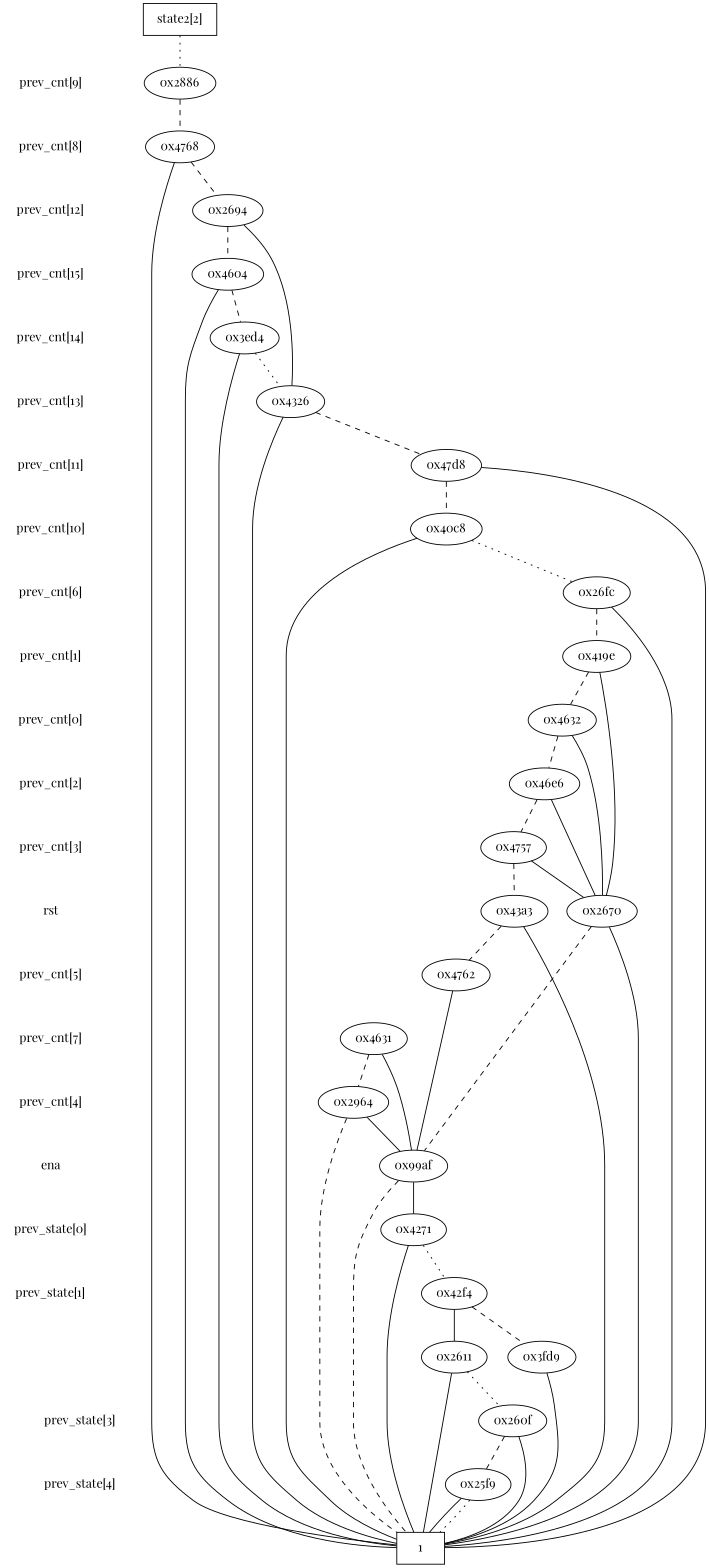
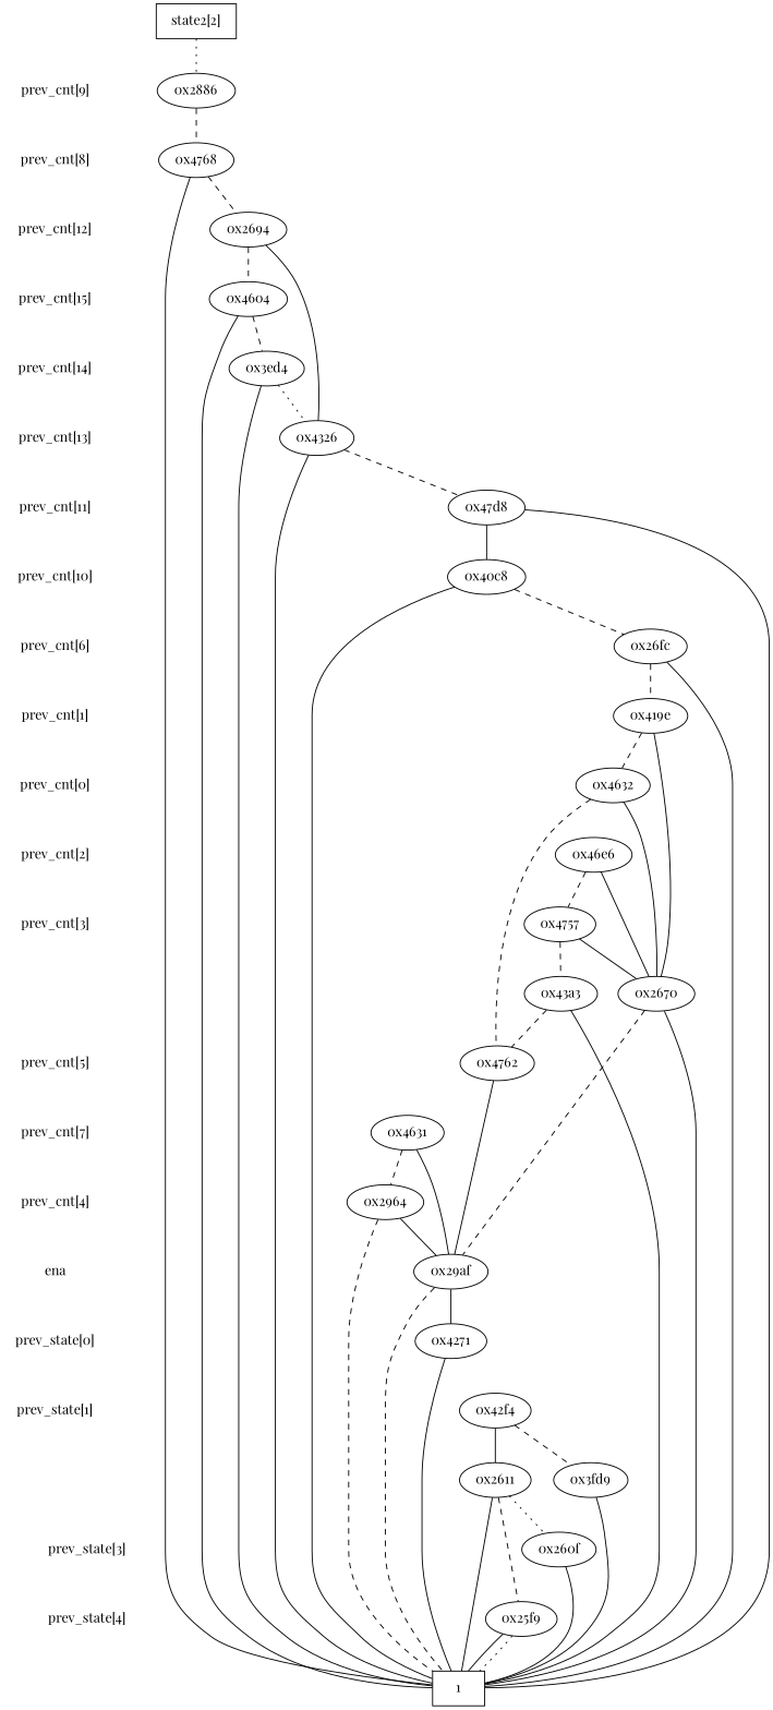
  digraph {
    fontname="Playfair Display"
    node [fontname="Playfair Display"]
    edge [dir=none fontname="Playfair Display"]
    "CONST NODES" [shape=plaintext style=invis]
    " prev_cnt[9] " [shape=plaintext]
    " prev_cnt[8] " [shape=plaintext]
    " prev_cnt[12] " [shape=plaintext]
    " prev_cnt[15] " [shape=plaintext]
    " prev_cnt[14] " [shape=plaintext]
    " prev_cnt[13] " [shape=plaintext]
    " prev_cnt[11] " [shape=plaintext]
    " prev_cnt[10] " [shape=plaintext]
    " prev_cnt[6] " [shape=plaintext]
    " prev_cnt[1] " [shape=plaintext]
    " prev_cnt[0] " [shape=plaintext]
    " prev_cnt[2] " [shape=plaintext]
    " prev_cnt[3] " [shape=plaintext]
-   " rst " [shape=plaintext]
    " prev_cnt[5] " [shape=plaintext]
    " prev_cnt[7] " [shape=plaintext]
    " prev_cnt[4] " [shape=plaintext]
    " ena " [shape=plaintext]
    " prev_state[0] " [shape=plaintext]
    " prev_state[1] " [shape=plaintext]
    " prev_state[3] " [shape=plaintext]
    " prev_state[4] " [shape=plaintext]
    "  state2[2]  " [shape=box]
    "0x2886"
    "0x4768"
    "0x2694"
    "0x4604"
    "0x3ed4"
    "0x4326"
    "0x47d8"
    "0x40c8"
    "0x26fc"
    "0x419e"
    "0x4632"
    "0x46e6"
    "0x4757"
    "0x43a3"
    "0x2670"
    "0x4762"
    "0x4631"
    "0x2964"
-   "0x29af" [label="0x99af"]
+   "0x29af"
    "0x4271"
    "0x42f4"
    "0x3fd9"
    "0x2611"
    "0x260f"
    "0x25f9"
    n50 [label=1 shape=box]
    subgraph sub_1 {
      "CONST NODES"
      " prev_cnt[9] "
      " prev_cnt[8] "
      " prev_cnt[12] "
      " prev_cnt[15] "
      " prev_cnt[14] "
      " prev_cnt[13] "
      " prev_cnt[11] "
      " prev_cnt[10] "
      " prev_cnt[6] "
      " prev_cnt[1] "
      " prev_cnt[0] "
      " prev_cnt[2] "
      " prev_cnt[3] "
-     " rst "
      " prev_cnt[5] "
      " prev_cnt[7] "
      " prev_cnt[4] "
      " ena "
      " prev_state[0] "
      " prev_state[1] "
      " prev_state[3] "
      " prev_state[4] "
    }
    subgraph sub_2 {
      rank=same
      "  state2[2]  "
    }
    subgraph sub_3 {
      rank=same
      " prev_cnt[9] "
      "0x2886"
    }
    subgraph sub_4 {
      rank=same
      " prev_cnt[8] "
      "0x4768"
    }
    subgraph sub_5 {
      rank=same
      " prev_cnt[12] "
      "0x2694"
    }
    subgraph sub_6 {
      rank=same
      " prev_cnt[15] "
      "0x4604"
    }
    subgraph sub_7 {
      rank=same
      " prev_cnt[14] "
      "0x3ed4"
    }
    subgraph sub_8 {
      rank=same
      " prev_cnt[13] "
      "0x4326"
    }
    subgraph sub_9 {
      rank=same
      " prev_cnt[11] "
      "0x47d8"
    }
    subgraph sub_10 {
      rank=same
      " prev_cnt[10] "
      "0x40c8"
    }
    subgraph sub_11 {
      rank=same
      " prev_cnt[6] "
      "0x26fc"
    }
    subgraph sub_12 {
      rank=same
      " prev_cnt[1] "
      "0x419e"
    }
    subgraph sub_13 {
      rank=same
      " prev_cnt[0] "
      "0x4632"
    }
    subgraph sub_14 {
      rank=same
      " prev_cnt[2] "
      "0x46e6"
    }
    subgraph sub_15 {
      rank=same
      " prev_cnt[3] "
      "0x4757"
    }
    subgraph sub_16 {
      rank=same
-     " rst "
      "0x43a3"
      "0x2670"
    }
    subgraph sub_17 {
      rank=same
      " prev_cnt[5] "
      "0x4762"
    }
    subgraph sub_18 {
      rank=same
      " prev_cnt[7] "
      "0x4631"
    }
    subgraph sub_19 {
      rank=same
      " prev_cnt[4] "
      "0x2964"
    }
    subgraph sub_20 {
      rank=same
      " ena "
      "0x29af"
    }
    subgraph sub_21 {
      rank=same
      " prev_state[0] "
      "0x4271"
    }
    subgraph sub_22 {
      rank=same
      " prev_state[1] "
      "0x42f4"
    }
    subgraph sub_23 {
      rank=same
      "0x3fd9"
      "0x2611"
    }
    subgraph sub_24 {
      rank=same
      " prev_state[3] "
      "0x260f"
    }
    subgraph sub_25 {
      rank=same
      " prev_state[4] "
      "0x25f9"
    }
    subgraph sub_26 {
      rank=same
      "CONST NODES"
      subgraph sub_27 {
        rank=same
        n50
      }
    }
    " prev_cnt[9] " -> " prev_cnt[8] " [style=invis]
    " prev_cnt[8] " -> " prev_cnt[12] " [style=invis]
    " prev_cnt[12] " -> " prev_cnt[15] " [style=invis]
    " prev_cnt[15] " -> " prev_cnt[14] " [style=invis]
    " prev_cnt[14] " -> " prev_cnt[13] " [style=invis]
    " prev_cnt[13] " -> " prev_cnt[11] " [style=invis]
    " prev_cnt[11] " -> " prev_cnt[10] " [style=invis]
    " prev_cnt[10] " -> " prev_cnt[6] " [style=invis]
    " prev_cnt[6] " -> " prev_cnt[1] " [style=invis]
    " prev_cnt[1] " -> " prev_cnt[0] " [style=invis]
    " prev_cnt[0] " -> " prev_cnt[2] " [style=invis]
    " prev_cnt[2] " -> " prev_cnt[3] " [style=invis]
-   " prev_cnt[3] " -> " rst " [style=invis]
-   " rst " -> " prev_cnt[5] " [style=invis]
    " prev_cnt[5] " -> " prev_cnt[7] " [style=invis]
    " prev_cnt[7] " -> " prev_cnt[4] " [style=invis]
    " prev_cnt[4] " -> " ena " [style=invis]
    " ena " -> " prev_state[0] " [style=invis]
    " prev_state[0] " -> " prev_state[1] " [style=invis]
    " prev_state[3] " -> " prev_state[4] " [style=invis]
    " prev_state[4] " -> "CONST NODES" [style=invis]
    "  state2[2]  " -> "0x2886" [style=dotted]
    "0x2886" -> "0x4768" [style=dashed]
    "0x4768" -> "0x2694" [style=dashed]
    "0x4768" -> n50
    "0x2694" -> "0x4604" [style=dashed]
    "0x2694" -> "0x4326"
    "0x4604" -> "0x3ed4" [style=dashed]
    "0x4604" -> n50
    "0x3ed4" -> "0x4326" [style=dotted]
    "0x3ed4" -> n50
    "0x4326" -> "0x47d8" [style=dashed]
    "0x4326" -> n50
-   "0x47d8" -> "0x40c8" [style=dashed]
+   "0x47d8" -> "0x40c8" [style=solid]
    "0x47d8" -> n50
-   "0x40c8" -> "0x26fc" [style=dotted]
+   "0x40c8" -> "0x26fc" [style=dashed]
    "0x40c8" -> n50
    "0x26fc" -> "0x419e" [style=dashed]
    "0x26fc" -> n50
    "0x419e" -> "0x4632" [style=dashed]
    "0x419e" -> "0x2670"
-   "0x4632" -> "0x46e6" [style=dashed]
+   "0x4632" -> "0x4762" [style=dashed]
    "0x4632" -> "0x2670"
    "0x46e6" -> "0x4757" [style=dashed]
    "0x46e6" -> "0x2670"
    "0x4757" -> "0x43a3" [style=dashed]
    "0x4757" -> "0x2670"
    "0x43a3" -> "0x4762" [style=dashed]
    "0x43a3" -> n50
    "0x2670" -> "0x29af" [style=dashed]
    "0x2670" -> n50
    "0x4762" -> "0x29af"
    "0x4631" -> "0x2964" [style=dashed]
    "0x4631" -> "0x29af"
    "0x2964" -> "0x29af"
    "0x2964" -> n50 [style=dashed]
    "0x29af" -> "0x4271"
    "0x29af" -> n50 [style=dashed]
-   "0x4271" -> "0x42f4" [style=dotted]
    "0x4271" -> n50
    "0x42f4" -> "0x3fd9" [style=dashed]
    "0x42f4" -> "0x2611"
    "0x3fd9" -> n50
    "0x2611" -> "0x260f" [style=dotted]
    "0x2611" -> n50
-   "0x260f" -> "0x25f9" [style=dashed]
+   "0x2611" -> "0x25f9" [style=dashed]
    "0x260f" -> n50
    "0x25f9" -> n50
    "0x25f9" -> n50 [style=dotted]
  }
